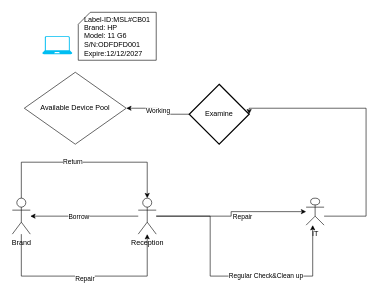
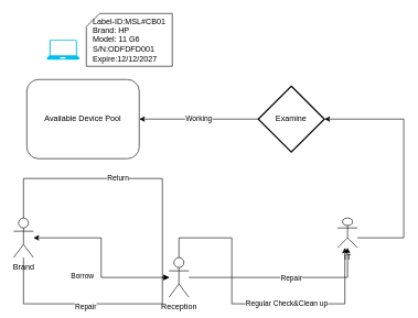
  <mxCell id="0" />
  <mxCell id="1" parent="0" />
  <mxCell id="2" style="edgeStyle=orthogonalEdgeStyle;rounded=0;orthogonalLoop=1;jettySize=auto;html=1;" edge="1" parent="1" source="6" target="15"><mxGeometry relative="1" as="geometry" /></mxCell>
  <mxCell id="3" value="Repair" style="edgeLabel;html=1;align=center;verticalAlign=middle;resizable=0;points=[];" vertex="1" connectable="0" parent="2"><mxGeometry x="-0.188" y="-3" relative="1" as="geometry"><mxPoint x="38" y="-3" as="offset" /></mxGeometry></mxCell>
  <mxCell id="4" style="edgeStyle=orthogonalEdgeStyle;rounded=0;orthogonalLoop=1;jettySize=auto;html=1;" edge="1" parent="1" source="6" target="15"><mxGeometry relative="1" as="geometry"><mxPoint x="520" y="510" as="targetPoint" /><Array as="points"><mxPoint x="350" y="360" /><mxPoint x="350" y="460" /><mxPoint x="521" y="460" /></Array></mxGeometry></mxCell>
  <mxCell id="5" value="Regular Check&amp;amp;Clean up" style="edgeLabel;html=1;align=center;verticalAlign=middle;resizable=0;points=[];" vertex="1" connectable="0" parent="4"><mxGeometry x="-0.043" y="1" relative="1" as="geometry"><mxPoint x="69" as="offset" /></mxGeometry></mxCell>
- <mxCell id="6" value="Reception" style="shape=umlActor;verticalLabelPosition=bottom;verticalAlign=top;html=1;outlineConnect=0;" vertex="1" parent="1"><mxGeometry x="230" y="330" width="30" height="60" as="geometry" /></mxCell>
+ <mxCell id="6" value="Reception" style="shape=umlActor;verticalLabelPosition=bottom;verticalAlign=top;html=1;outlineConnect=0;" vertex="1" parent="1"><mxGeometry x="255" y="390" width="30" height="60" as="geometry" /></mxCell>
  <mxCell id="7" style="edgeStyle=orthogonalEdgeStyle;rounded=0;orthogonalLoop=1;jettySize=auto;html=1;startArrow=classic;startFill=1;endArrow=none;endFill=0;" edge="1" parent="1" source="13" target="6"><mxGeometry relative="1" as="geometry" /></mxCell>
  <mxCell id="8" value="Borrow" style="edgeLabel;html=1;align=center;verticalAlign=middle;resizable=0;points=[];" vertex="1" connectable="0" parent="7"><mxGeometry x="0.211" relative="1" as="geometry"><mxPoint x="-29" as="offset" /></mxGeometry></mxCell>
  <mxCell id="9" style="edgeStyle=orthogonalEdgeStyle;rounded=0;orthogonalLoop=1;jettySize=auto;html=1;" edge="1" parent="1" source="13" target="6"><mxGeometry relative="1" as="geometry"><Array as="points"><mxPoint x="35" y="270" /><mxPoint x="245" y="270" /></Array></mxGeometry></mxCell>
  <mxCell id="10" value="Return" style="edgeLabel;html=1;align=center;verticalAlign=middle;resizable=0;points=[];" vertex="1" connectable="0" parent="9"><mxGeometry x="0.145" y="1" relative="1" as="geometry"><mxPoint x="-44" as="offset" /></mxGeometry></mxCell>
  <mxCell id="11" style="edgeStyle=orthogonalEdgeStyle;rounded=0;orthogonalLoop=1;jettySize=auto;html=1;" edge="1" parent="1" source="13" target="6"><mxGeometry relative="1" as="geometry"><Array as="points"><mxPoint x="35" y="460" /><mxPoint x="245" y="460" /></Array></mxGeometry></mxCell>
  <mxCell id="12" value="Repair" style="edgeLabel;html=1;align=center;verticalAlign=middle;resizable=0;points=[];" vertex="1" connectable="0" parent="11"><mxGeometry x="0.166" y="-3" relative="1" as="geometry"><mxPoint x="-29" as="offset" /></mxGeometry></mxCell>
  <mxCell id="13" value="Brand&lt;br&gt;" style="shape=umlActor;verticalLabelPosition=bottom;verticalAlign=top;html=1;outlineConnect=0;" vertex="1" parent="1"><mxGeometry x="20" y="330" width="30" height="60" as="geometry" /></mxCell>
  <mxCell id="14" style="edgeStyle=orthogonalEdgeStyle;rounded=0;orthogonalLoop=1;jettySize=auto;html=1;entryX=1;entryY=0.5;entryDx=0;entryDy=0;entryPerimeter=0;" edge="1" parent="1" source="15" target="20"><mxGeometry relative="1" as="geometry"><Array as="points"><mxPoint x="610" y="360" /><mxPoint x="610" y="180" /></Array></mxGeometry></mxCell>
  <mxCell id="15" value="IT" style="shape=umlActor;verticalLabelPosition=bottom;verticalAlign=top;html=1;outlineConnect=0;" vertex="1" parent="1"><mxGeometry x="510" y="330" width="30" height="45" as="geometry" /></mxCell>
- <mxCell id="16" value="Available Device Pool" style="rhombus;whiteSpace=wrap;html=1;" vertex="1" parent="1"><mxGeometry x="40" y="120" width="170" height="120" as="geometry" /></mxCell>
+ <mxCell id="16" value="Available Device Pool" style="rounded=1;whiteSpace=wrap;html=1;" vertex="1" parent="1"><mxGeometry x="40" y="120" width="170" height="120" as="geometry" /></mxCell>
  <mxCell id="17" value="" style="verticalLabelPosition=bottom;html=1;verticalAlign=top;align=center;strokeColor=none;fillColor=#00BEF2;shape=mxgraph.azure.laptop;pointerEvents=1;" vertex="1" parent="1"><mxGeometry x="70" y="60" width="50" height="30" as="geometry" /></mxCell>
  <mxCell id="18" value="&lt;div style=&quot;text-align: left;&quot;&gt;&lt;span style=&quot;background-color: initial;&quot;&gt;Label-ID:MSL#CB01&lt;/span&gt;&lt;/div&gt;&lt;div style=&quot;text-align: left;&quot;&gt;&lt;span style=&quot;background-color: initial;&quot;&gt;Brand: HP&lt;/span&gt;&lt;/div&gt;&lt;div style=&quot;text-align: left;&quot;&gt;&lt;span style=&quot;background-color: initial;&quot;&gt;Model: 11 G6&lt;/span&gt;&lt;/div&gt;&lt;div style=&quot;text-align: left;&quot;&gt;&lt;span style=&quot;background-color: initial;&quot;&gt;S/N:ODFDFD001&lt;/span&gt;&lt;/div&gt;&lt;div style=&quot;text-align: left;&quot;&gt;Expire:12/12/2027&lt;/div&gt;" style="shape=card;whiteSpace=wrap;html=1;size=20;" vertex="1" parent="1"><mxGeometry x="130" y="20" width="130" height="80" as="geometry" /></mxCell>
  <mxCell id="19" value="Working" style="edgeStyle=orthogonalEdgeStyle;rounded=0;orthogonalLoop=1;jettySize=auto;html=1;entryX=1;entryY=0.5;entryDx=0;entryDy=0;" edge="1" parent="1" source="20" target="16"><mxGeometry relative="1" as="geometry" /></mxCell>
- <mxCell id="20" value="Examine" style="strokeWidth=2;html=1;shape=mxgraph.flowchart.decision;whiteSpace=wrap;" vertex="1" parent="1"><mxGeometry x="315" y="140" width="100" height="100" as="geometry" /></mxCell>
+ <mxCell id="20" value="Examine" style="strokeWidth=2;html=1;shape=mxgraph.flowchart.decision;whiteSpace=wrap;" vertex="1" parent="1"><mxGeometry x="390" y="130" width="100" height="100" as="geometry" /></mxCell>
